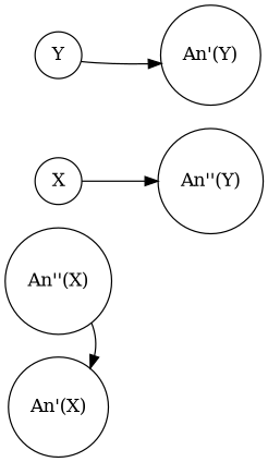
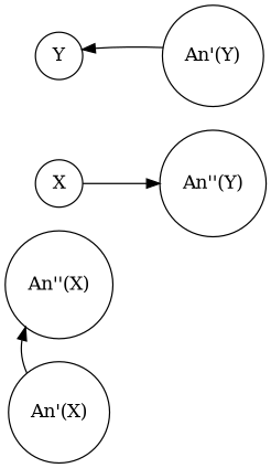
  digraph {
    rankdir=LR
    node [shape=circle]
    n1 [label="An'(X)"]
    n2 [label="An''(X)"]
    n3 [label=X]
    n4 [label=Y]
    n5 [label="An'(Y)"]
    n6 [label="An''(Y)"]
    subgraph sub_1 {
      rank=same
      n1
      n2
    }
    subgraph sub_2 {
      rank=same
      n3
      n4
    }
    subgraph sub_3 {
      rank=same
      n5
      n6
    }
-   n2 -> n1
+   n1 -> n2
    n3 -> n6
-   n4 -> n5
+   n5 -> n4
  }
